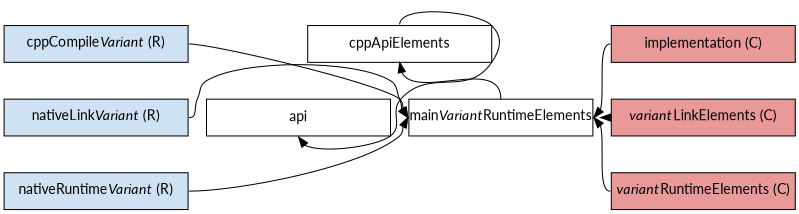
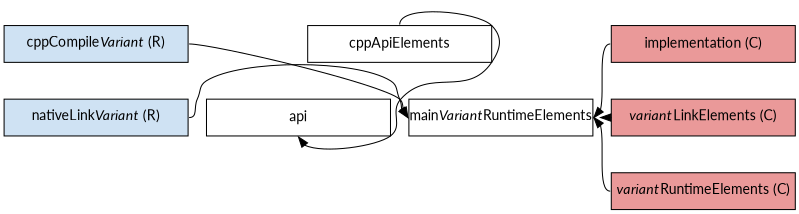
  digraph {
    fontname=Lato
    node [fillcolor=white fixedsize=true fontname=Lato shape=rectangle style=filled]
    edge [fontname=Lato]
    n1 [height=0.5 label=cppApiElements width=2.5]
    n2 [fillcolor="#cfe2f3" height=0.5 label=<cppCompile<i>Variant</i> (R)> width=2.5]
    n3 [fillcolor="#ea9999" height=0.5 label="implementation (C)" width=2.5]
    n4 [height=0.5 label=<main<i>Variant</i>RuntimeElements> width=2.5]
    n5 [fillcolor="#cfe2f3" height=0.5 label=<nativeLink<i>Variant</i> (R)> width=2.5]
    n6 [fillcolor="#ea9999" height=0.5 label=<<i>variant</i>LinkElements (C)> width=2.5]
-   n7 [fillcolor="#cfe2f3" height=0.5 label=<nativeRuntime<i>Variant</i> (R)> width=2.5]
    api [height=0.5 width=2.5]
    n9 [fillcolor="#ea9999" height=0.5 label=<<i>variant</i>RuntimeElements (C)> width=2.5]
    subgraph sub_1 {
      rank=same
      n1
      n2
      n3
    }
    subgraph sub_2 {
      rank=same
      n4
      n5
      n6
    }
    subgraph sub_3 {
      n2
      n5
-     n7
    }
    subgraph sub_4 {
      n1
      n4
      api
    }
    subgraph sub_5 {
      n3
      n6
      n9
    }
    n1 -> n4 [style=invis weight=1000]
    n1 -> api [headport=s tailport=n]
    n2 -> n4 [headport=w tailport=e]
    n2 -> n5 [style=invis weight=1000]
    n3 -> n4 [headport=e tailport=w]
    n3 -> n6 [style=invis weight=1000]
-   n4 -> n1 [headport=s tailport=n]
    n4 -> n6 [style=invis]
    n5 -> n4 [style=invis]
    n5 -> n4 [headport=w tailport=e]
-   n5 -> n7 [style=invis weight=1000]
    n6 -> n4 [headport=e tailport=w]
    n6 -> n9 [style=invis weight=1000]
-   n7 -> n4 [headport=w tailport=e]
    api -> n1 [style=invis weight=1000]
    n9 -> n4 [headport=e tailport=w]
  }
